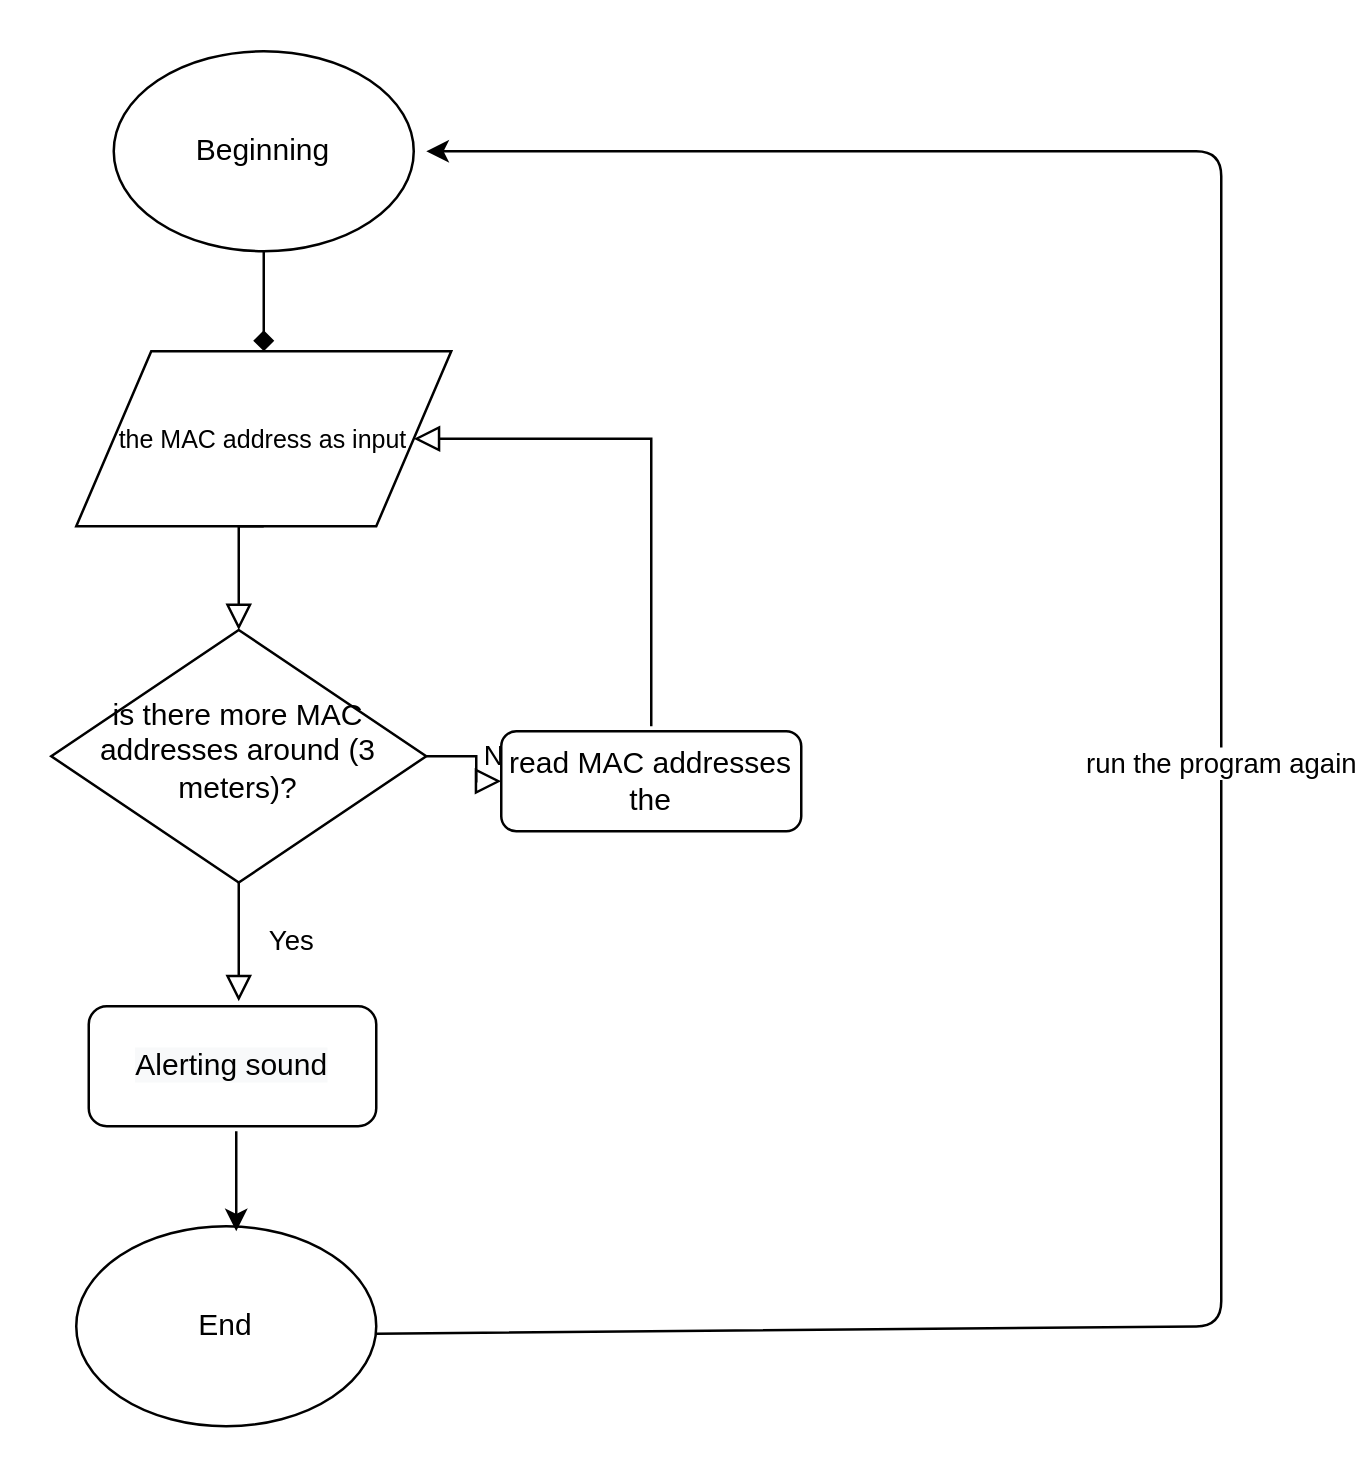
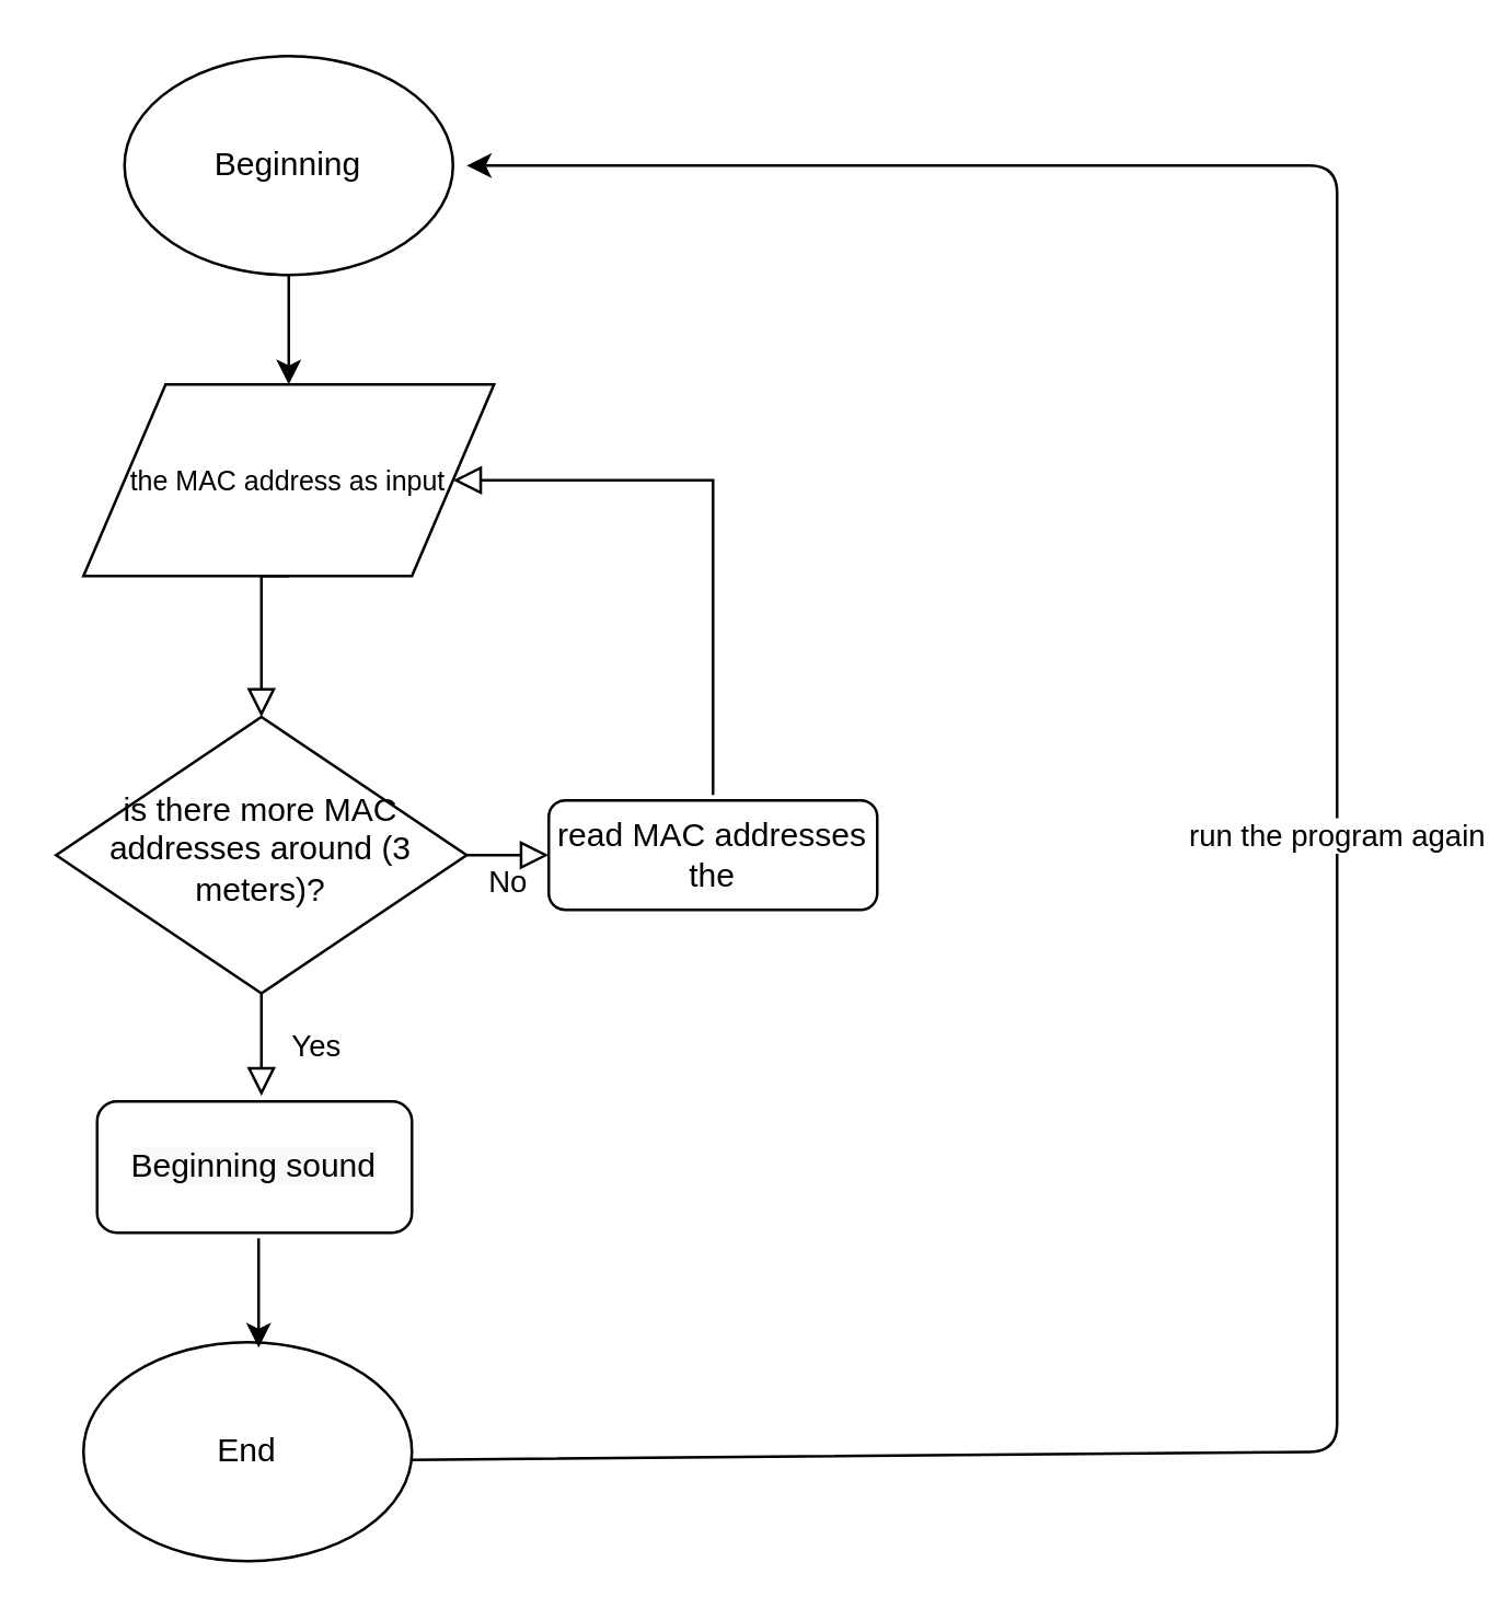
  <mxCell id="0" />
  <mxCell id="1" parent="0" />
  <mxCell id="2" value="" style="rounded=0;html=1;jettySize=auto;orthogonalLoop=1;fontSize=11;endArrow=block;endFill=0;endSize=8;strokeWidth=1;shadow=0;labelBackgroundColor=none;edgeStyle=orthogonalEdgeStyle;exitX=0.5;exitY=1;exitDx=0;exitDy=0;" parent="1" source="7" target="5" edge="1"><mxGeometry relative="1" as="geometry"><mxPoint x="95" y="230" as="sourcePoint" /><Array as="points"><mxPoint x="95" y="210" /></Array></mxGeometry></mxCell>
  <mxCell id="3" value="Yes" style="rounded=0;html=1;jettySize=auto;orthogonalLoop=1;fontSize=11;endArrow=block;endFill=0;endSize=8;strokeWidth=1;shadow=0;labelBackgroundColor=none;edgeStyle=orthogonalEdgeStyle;" parent="1" source="5" edge="1"><mxGeometry y="20" relative="1" as="geometry"><mxPoint as="offset" /><mxPoint x="95" y="400" as="targetPoint" /></mxGeometry></mxCell>
  <mxCell id="4" value="No" style="edgeStyle=orthogonalEdgeStyle;rounded=0;html=1;jettySize=auto;orthogonalLoop=1;fontSize=11;endArrow=block;endFill=0;endSize=8;strokeWidth=1;shadow=0;labelBackgroundColor=none;" parent="1" source="5" target="6" edge="1"><mxGeometry y="10" relative="1" as="geometry"><mxPoint as="offset" /></mxGeometry></mxCell>
- <mxCell id="5" value="is there more MAC addresses around (3 meters)?" style="rhombus;whiteSpace=wrap;html=1;shadow=0;fontFamily=Helvetica;fontSize=12;align=center;strokeWidth=1;spacing=6;spacingTop=-4;" parent="1" vertex="1"><mxGeometry x="20" y="251.5" width="150" height="101" as="geometry" /></mxCell>
+ <mxCell id="5" value="is there more MAC addresses around (3 meters)?" style="rhombus;whiteSpace=wrap;html=1;shadow=0;fontFamily=Helvetica;fontSize=12;align=center;strokeWidth=1;spacing=6;spacingTop=-4;" parent="1" vertex="1"><mxGeometry x="20" y="261.5" width="150" height="101" as="geometry" /></mxCell>
  <mxCell id="6" value="read MAC addresses the" style="rounded=1;whiteSpace=wrap;html=1;fontSize=12;glass=0;strokeWidth=1;shadow=0;" parent="1" vertex="1"><mxGeometry x="200" y="292" width="120" height="40" as="geometry" /></mxCell>
  <mxCell id="7" value="&lt;font style=&quot;font-size: 10px&quot;&gt;the MAC address as input&lt;/font&gt;" style="shape=parallelogram;perimeter=parallelogramPerimeter;whiteSpace=wrap;html=1;" vertex="1" parent="1"><mxGeometry x="30" y="140" width="150" height="70" as="geometry" /></mxCell>
- <mxCell id="8" value="" style="edgeStyle=orthogonalEdgeStyle;rounded=0;orthogonalLoop=1;jettySize=auto;html=1;endArrow=diamond;" edge="1" parent="1" source="9" target="7"><mxGeometry relative="1" as="geometry"><Array as="points"><mxPoint x="105" y="110" /><mxPoint x="105" y="110" /></Array></mxGeometry></mxCell>
+ <mxCell id="8" value="" style="edgeStyle=orthogonalEdgeStyle;rounded=0;orthogonalLoop=1;jettySize=auto;html=1;" edge="1" parent="1" source="9" target="7"><mxGeometry relative="1" as="geometry"><Array as="points"><mxPoint x="105" y="110" /><mxPoint x="105" y="110" /></Array></mxGeometry></mxCell>
  <mxCell id="9" value="Beginning" style="ellipse;whiteSpace=wrap;html=1;" vertex="1" parent="1"><mxGeometry x="45" width="120" height="80" as="geometry" y="20" /></mxCell>
  <mxCell id="10" value="" style="rounded=0;html=1;jettySize=auto;orthogonalLoop=1;fontSize=11;endArrow=block;endFill=0;endSize=8;strokeWidth=1;shadow=0;labelBackgroundColor=none;edgeStyle=orthogonalEdgeStyle;entryX=1;entryY=0.5;entryDx=0;entryDy=0;" edge="1" parent="1" target="7"><mxGeometry relative="1" as="geometry"><mxPoint x="260" y="290" as="sourcePoint" /><mxPoint x="250" y="170" as="targetPoint" /><Array as="points"><mxPoint x="260" y="175" /></Array></mxGeometry></mxCell>
- <mxCell id="11" value="&#10;&#10;&lt;span style=&quot;color: rgb(0, 0, 0); font-family: helvetica; font-size: 12px; font-style: normal; font-weight: 400; letter-spacing: normal; text-align: center; text-indent: 0px; text-transform: none; word-spacing: 0px; background-color: rgb(248, 249, 250); display: inline; float: none;&quot;&gt;Alerting sound&lt;/span&gt;&#10;&#10;" style="rounded=1;whiteSpace=wrap;html=1;" vertex="1" parent="1"><mxGeometry x="35" y="402" width="115" height="48" as="geometry" /></mxCell>
+ <mxCell id="11" value="&#10;&#10;&lt;span style=&quot;color: rgb(0, 0, 0); font-family: helvetica; font-size: 12px; font-style: normal; font-weight: 400; letter-spacing: normal; text-align: center; text-indent: 0px; text-transform: none; word-spacing: 0px; background-color: rgb(248, 249, 250); display: inline; float: none;&quot;&gt;Beginning sound&lt;/span&gt;&#10;&#10;" style="rounded=1;whiteSpace=wrap;html=1;" vertex="1" parent="1"><mxGeometry x="35" y="402" width="115" height="48" as="geometry" /></mxCell>
  <mxCell id="12" value="End" style="ellipse;whiteSpace=wrap;html=1;" vertex="1" parent="1"><mxGeometry x="30" y="490" width="120" height="80" as="geometry" /></mxCell>
  <mxCell id="13" value="" style="endArrow=classic;html=1;exitX=0.687;exitY=1.088;exitDx=0;exitDy=0;exitPerimeter=0;" edge="1" parent="1"><mxGeometry width="50" height="50" relative="1" as="geometry"><mxPoint x="94.005" y="452.004" as="sourcePoint" /><mxPoint x="94" y="492" as="targetPoint" /><Array as="points"><mxPoint x="94" y="472" /></Array></mxGeometry></mxCell>
  <mxCell id="14" value="run the program again&lt;br&gt;" style="endArrow=classic;html=1;exitX=0.687;exitY=1.088;exitDx=0;exitDy=0;exitPerimeter=0;" edge="1" parent="1"><mxGeometry width="50" height="50" relative="1" as="geometry"><mxPoint x="149.995" y="533.004" as="sourcePoint" /><mxPoint x="170" y="60" as="targetPoint" /><Array as="points"><mxPoint x="488" y="530" /><mxPoint x="488" y="60" /></Array></mxGeometry></mxCell>
